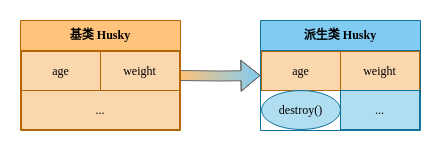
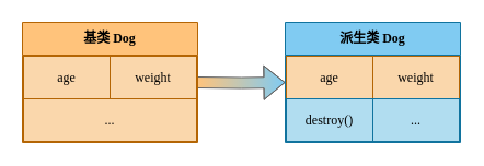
  <mxCell id="0" />
  <mxCell id="1" parent="0" />
  <mxCell id="2" style="edgeStyle=orthogonalEdgeStyle;rounded=0;orthogonalLoop=1;jettySize=auto;html=1;shape=flexArrow;strokeColor=#666666;fillColor=#FFC37B;gradientColor=#80CBF2;gradientDirection=east;" parent="1" target="7" edge="1"><mxGeometry relative="1" as="geometry"><mxPoint x="179" y="75" as="sourcePoint" /><mxPoint x="259" y="75" as="targetPoint" /></mxGeometry></mxCell>
- <mxCell id="3" value="&lt;font face=&quot;consolas&quot;&gt;基类 Husky&lt;/font&gt;" style="swimlane;whiteSpace=wrap;html=1;startSize=30;fillColor=#FFC37B;strokeColor=#b46504;" parent="1" vertex="1"><mxGeometry x="20" y="20" width="160" height="110" as="geometry" /></mxCell>
+ <mxCell id="3" value="&lt;font face=&quot;consolas&quot;&gt;基类 Dog&lt;/font&gt;" style="swimlane;whiteSpace=wrap;html=1;startSize=30;fillColor=#FFC37B;strokeColor=#b46504;" parent="1" vertex="1"><mxGeometry x="20" y="20" width="160" height="110" as="geometry" /></mxCell>
  <mxCell id="4" value="&lt;font face=&quot;consolas&quot;&gt;age&lt;/font&gt;" style="rounded=0;whiteSpace=wrap;html=1;fillColor=#fad7ac;strokeColor=#b46504;" parent="3" vertex="1"><mxGeometry x="1" y="31" width="79" height="39" as="geometry" /></mxCell>
  <mxCell id="5" value="&lt;font face=&quot;consolas&quot;&gt;weight&lt;/font&gt;" style="rounded=0;whiteSpace=wrap;html=1;fillColor=#fad7ac;strokeColor=#b46504;" parent="3" vertex="1"><mxGeometry x="80" y="31" width="79" height="39" as="geometry" /></mxCell>
  <mxCell id="6" value="&lt;font face=&quot;consolas&quot;&gt;...&lt;/font&gt;" style="rounded=0;whiteSpace=wrap;html=1;fillColor=#fad7ac;strokeColor=#b46504;" parent="3" vertex="1"><mxGeometry x="1" y="70" width="158" height="39" as="geometry" /></mxCell>
- <mxCell id="7" value="&lt;font face=&quot;consolas&quot;&gt;派生类 Husky&lt;/font&gt;" style="swimlane;whiteSpace=wrap;html=1;startSize=30;fillColor=#80CBF2;strokeColor=#10739e;" parent="1" vertex="1"><mxGeometry x="260" y="20" width="160" height="110" as="geometry" /></mxCell>
+ <mxCell id="7" value="&lt;font face=&quot;consolas&quot;&gt;派生类 Dog&lt;/font&gt;" style="swimlane;whiteSpace=wrap;html=1;startSize=30;fillColor=#80CBF2;strokeColor=#10739e;" parent="1" vertex="1"><mxGeometry x="260" y="20" width="160" height="110" as="geometry" /></mxCell>
  <mxCell id="8" value="&lt;font face=&quot;consolas&quot;&gt;age&lt;/font&gt;" style="rounded=0;whiteSpace=wrap;html=1;fillColor=#fad7ac;strokeColor=#b46504;" parent="7" vertex="1"><mxGeometry x="1" y="31" width="79" height="39" as="geometry" /></mxCell>
  <mxCell id="9" value="&lt;font face=&quot;consolas&quot;&gt;weight&lt;/font&gt;" style="rounded=0;whiteSpace=wrap;html=1;fillColor=#fad7ac;strokeColor=#b46504;" parent="7" vertex="1"><mxGeometry x="80" y="31" width="79" height="39" as="geometry" /></mxCell>
- <mxCell id="10" value="&lt;font face=&quot;consolas&quot;&gt;destroy()&lt;/font&gt;" style="ellipse;whiteSpace=wrap;html=1;fillColor=#b1ddf0;strokeColor=#10739e;" parent="7" vertex="1"><mxGeometry x="1" y="70" width="79" height="39" as="geometry" /></mxCell>
+ <mxCell id="10" value="&lt;font face=&quot;consolas&quot;&gt;destroy()&lt;/font&gt;" style="rounded=0;whiteSpace=wrap;html=1;fillColor=#b1ddf0;strokeColor=#10739e;" parent="7" vertex="1"><mxGeometry x="1" y="70" width="79" height="39" as="geometry" /></mxCell>
  <mxCell id="11" value="&lt;font face=&quot;consolas&quot;&gt;...&lt;/font&gt;" style="rounded=0;whiteSpace=wrap;html=1;fillColor=#b1ddf0;strokeColor=#10739e;" parent="7" vertex="1"><mxGeometry x="80" y="70" width="79" height="39" as="geometry" /></mxCell>
